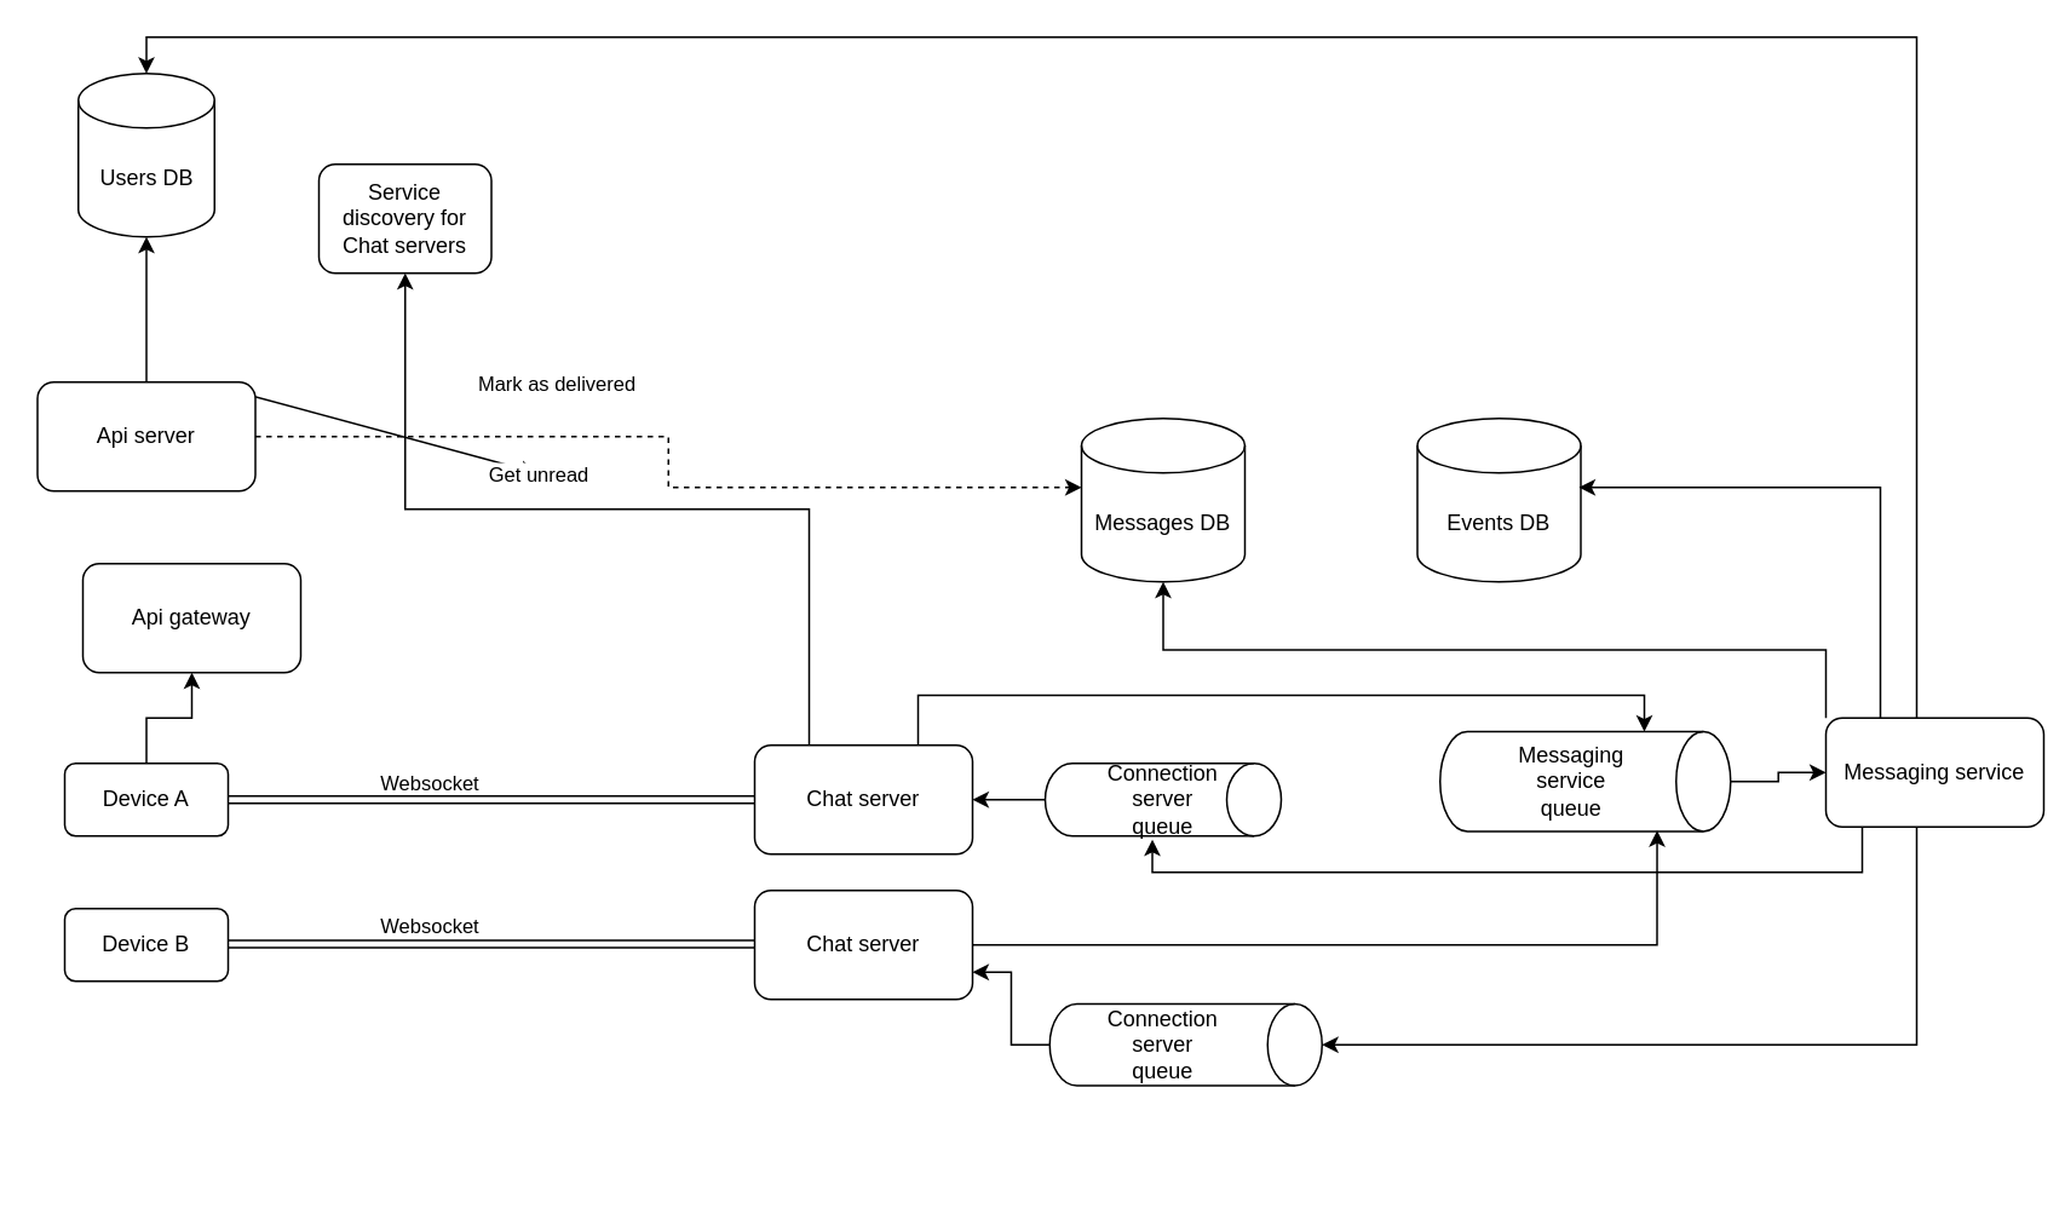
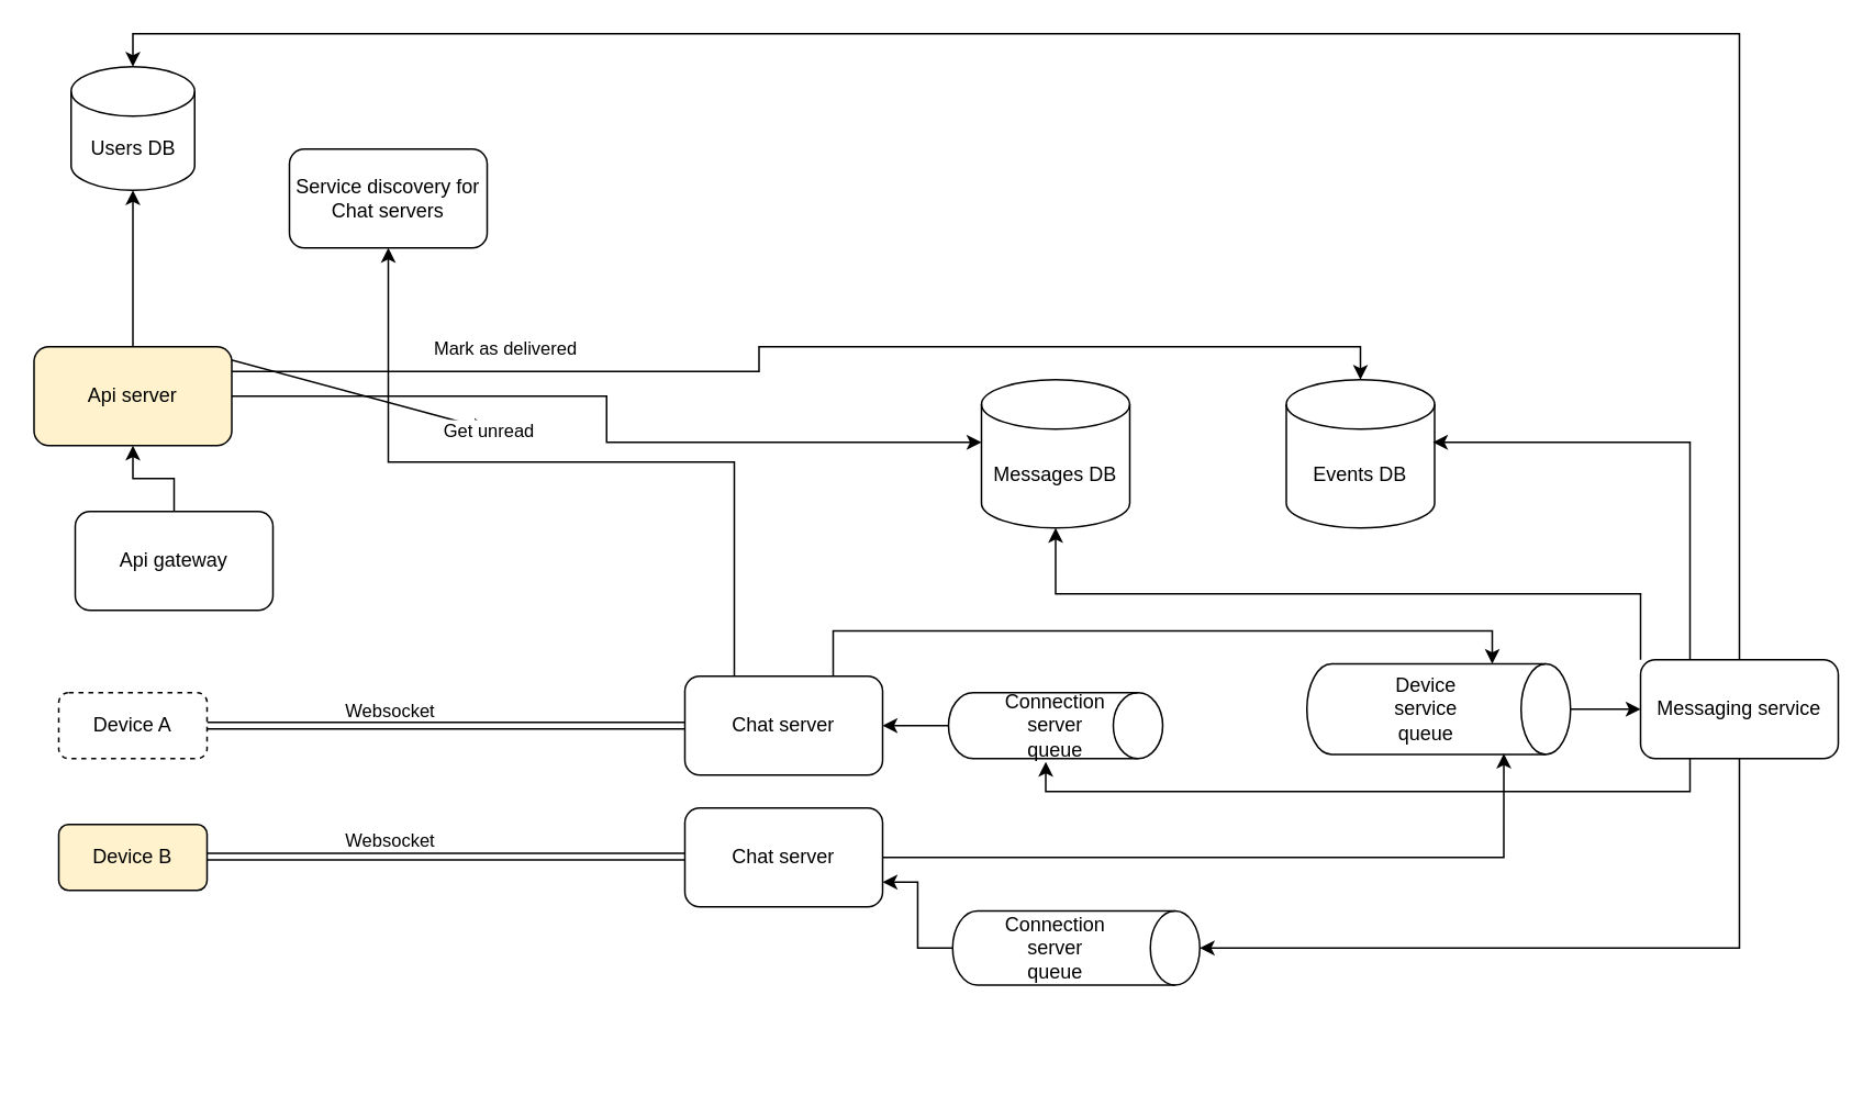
  <mxCell id="0" />
  <mxCell id="1" parent="0" />
  <mxCell id="2" style="rounded=0;orthogonalLoop=1;jettySize=auto;html=1;shape=link;" edge="1" parent="1" source="5" target="7"><mxGeometry relative="1" as="geometry" /></mxCell>
  <mxCell id="3" value="Websocket" style="edgeLabel;html=1;align=center;verticalAlign=middle;resizable=0;points=[];" vertex="1" connectable="0" parent="2"><mxGeometry x="-0.428" y="1" relative="1" as="geometry"><mxPoint x="27" y="-9" as="offset" /></mxGeometry></mxCell>
- <mxCell id="4" style="edgeStyle=orthogonalEdgeStyle;rounded=0;orthogonalLoop=1;jettySize=auto;html=1;" edge="1" parent="1" source="5" target="10"><mxGeometry relative="1" as="geometry" /></mxCell>
- <mxCell id="5" value="Device A" style="rounded=1;whiteSpace=wrap;html=1;" vertex="1" parent="1"><mxGeometry x="35" y="420" width="90" height="40" as="geometry" /></mxCell>
+ <mxCell id="5" value="Device A" style="rounded=1;whiteSpace=wrap;html=1;dashed=1;" vertex="1" parent="1"><mxGeometry x="35" y="420" width="90" height="40" as="geometry" /></mxCell>
  <mxCell id="6" style="edgeStyle=orthogonalEdgeStyle;rounded=0;orthogonalLoop=1;jettySize=auto;html=1;exitX=0.25;exitY=0;exitDx=0;exitDy=0;" edge="1" parent="1" source="7" target="41"><mxGeometry relative="1" as="geometry" /></mxCell>
  <mxCell id="7" value="Chat server" style="rounded=1;whiteSpace=wrap;html=1;" vertex="1" parent="1"><mxGeometry x="415" y="410" width="120" height="60" as="geometry" /></mxCell>
  <mxCell id="8" value="Chat server" style="rounded=1;whiteSpace=wrap;html=1;" vertex="1" parent="1"><mxGeometry x="415" y="490" width="120" height="60" as="geometry" /></mxCell>
+ <mxCell id="9" style="edgeStyle=orthogonalEdgeStyle;rounded=0;orthogonalLoop=1;jettySize=auto;html=1;" edge="1" parent="1" source="10" target="13"><mxGeometry relative="1" as="geometry" /></mxCell>
  <mxCell id="10" value="Api gateway" style="rounded=1;whiteSpace=wrap;html=1;" vertex="1" parent="1"><mxGeometry x="45" y="310" width="120" height="60" as="geometry" /></mxCell>
  <mxCell id="11" style="edgeStyle=orthogonalEdgeStyle;rounded=0;orthogonalLoop=1;jettySize=auto;html=1;" edge="1" parent="1" source="13" target="14"><mxGeometry relative="1" as="geometry" /></mxCell>
  <mxCell id="12" style="edgeStyle=orthogonalEdgeStyle;rounded=0;orthogonalLoop=1;jettySize=auto;html=1;exitX=0.75;exitY=0;exitDx=0;exitDy=0;" edge="1" parent="1" source="13" target="20"><mxGeometry relative="1" as="geometry" /></mxCell>
- <mxCell id="13" value="Api server" style="rounded=1;whiteSpace=wrap;html=1;" vertex="1" parent="1"><mxGeometry x="20" y="210" width="120" height="60" as="geometry" /></mxCell>
- <mxCell id="14" value="Users DB" style="shape=cylinder3;whiteSpace=wrap;html=1;boundedLbl=1;backgroundOutline=1;size=15;" vertex="1" parent="1"><mxGeometry x="42.5" y="40" width="75" height="90" as="geometry" /></mxCell>
+ <mxCell id="13" value="Api server" style="rounded=1;whiteSpace=wrap;html=1;fillColor=#fff2cc;" vertex="1" parent="1"><mxGeometry x="20" y="210" width="120" height="60" as="geometry" /></mxCell>
+ <mxCell id="14" value="Users DB" style="shape=cylinder3;whiteSpace=wrap;html=1;boundedLbl=1;backgroundOutline=1;size=15;" vertex="1" parent="1"><mxGeometry x="42.5" y="40" width="75" height="75" as="geometry" /></mxCell>
  <mxCell id="15" value="Messages DB" style="shape=cylinder3;whiteSpace=wrap;html=1;boundedLbl=1;backgroundOutline=1;size=15;" vertex="1" parent="1"><mxGeometry x="595" y="230" width="90" height="90" as="geometry" /></mxCell>
  <mxCell id="16" value="Events DB" style="shape=cylinder3;whiteSpace=wrap;html=1;boundedLbl=1;backgroundOutline=1;size=15;" vertex="1" parent="1"><mxGeometry x="780" y="230" width="90" height="90" as="geometry" /></mxCell>
- <mxCell id="17" style="edgeStyle=orthogonalEdgeStyle;rounded=0;orthogonalLoop=1;jettySize=auto;html=1;entryX=0;entryY=0.422;entryDx=0;entryDy=0;entryPerimeter=0;dashed=1;" edge="1" parent="1" source="13" target="15"><mxGeometry relative="1" as="geometry" /></mxCell>
+ <mxCell id="17" style="edgeStyle=orthogonalEdgeStyle;rounded=0;orthogonalLoop=1;jettySize=auto;html=1;entryX=0;entryY=0.422;entryDx=0;entryDy=0;entryPerimeter=0;" edge="1" parent="1" source="13" target="15"><mxGeometry relative="1" as="geometry" /></mxCell>
  <mxCell id="18" value="Mark as delivered" style="edgeLabel;html=1;align=center;verticalAlign=middle;resizable=0;points=[];" vertex="1" connectable="0" parent="17"><mxGeometry x="-0.59" y="-4" relative="1" as="geometry"><mxPoint x="66" y="-34" as="offset" /></mxGeometry></mxCell>
+ <mxCell id="19" style="edgeStyle=orthogonalEdgeStyle;rounded=0;orthogonalLoop=1;jettySize=auto;html=1;exitX=1;exitY=0.25;exitDx=0;exitDy=0;entryX=0.5;entryY=0;entryDx=0;entryDy=0;entryPerimeter=0;" edge="1" parent="1" source="13" target="16"><mxGeometry relative="1" as="geometry" /></mxCell>
  <mxCell id="20" value="Get unread" style="edgeLabel;html=1;align=center;verticalAlign=middle;resizable=0;points=[];" vertex="1" connectable="0" parent="1"><mxGeometry x="295" as="geometry" y="260" /></mxCell>
  <mxCell id="21" style="edgeStyle=orthogonalEdgeStyle;rounded=0;orthogonalLoop=1;jettySize=auto;html=1;exitX=0;exitY=0;exitDx=0;exitDy=0;" edge="1" parent="1" source="23" target="15"><mxGeometry relative="1" as="geometry" /></mxCell>
  <mxCell id="22" style="edgeStyle=orthogonalEdgeStyle;rounded=0;orthogonalLoop=1;jettySize=auto;html=1;exitX=0.25;exitY=1;exitDx=0;exitDy=0;entryX=1.05;entryY=0.546;entryDx=0;entryDy=0;entryPerimeter=0;" edge="1" parent="1" source="23" target="32"><mxGeometry relative="1" as="geometry"><Array as="points"><mxPoint x="1025" y="480" /><mxPoint x="634" y="480" /></Array></mxGeometry></mxCell>
- <mxCell id="23" value="Messaging service" style="rounded=1;whiteSpace=wrap;html=1;" vertex="1" parent="1"><mxGeometry x="1005" y="395" width="120" height="60" as="geometry" /></mxCell>
+ <mxCell id="23" value="Messaging service" style="rounded=1;whiteSpace=wrap;html=1;" vertex="1" parent="1"><mxGeometry x="995" y="400" width="120" height="60" as="geometry" /></mxCell>
  <mxCell id="24" style="edgeStyle=orthogonalEdgeStyle;rounded=0;orthogonalLoop=1;jettySize=auto;html=1;" edge="1" parent="1" source="25" target="23"><mxGeometry relative="1" as="geometry" /></mxCell>
  <mxCell id="25" value="" style="shape=cylinder3;whiteSpace=wrap;html=1;boundedLbl=1;backgroundOutline=1;size=15;rotation=90;" vertex="1" parent="1"><mxGeometry x="845" y="350" width="55" height="160" as="geometry" /></mxCell>
- <mxCell id="26" value="Messaging service queue" style="text;html=1;align=center;verticalAlign=middle;whiteSpace=wrap;rounded=0;" vertex="1" parent="1"><mxGeometry x="835" y="415" width="60" height="30" as="geometry" /></mxCell>
+ <mxCell id="26" value="Device service queue" style="text;html=1;align=center;verticalAlign=middle;whiteSpace=wrap;rounded=0;" vertex="1" parent="1"><mxGeometry x="835" y="415" width="60" height="30" as="geometry" /></mxCell>
  <mxCell id="27" style="edgeStyle=orthogonalEdgeStyle;rounded=0;orthogonalLoop=1;jettySize=auto;html=1;exitX=0.75;exitY=0;exitDx=0;exitDy=0;entryX=0;entryY=0;entryDx=0;entryDy=47.5;entryPerimeter=0;" edge="1" parent="1" source="7" target="25"><mxGeometry relative="1" as="geometry" /></mxCell>
  <mxCell id="28" style="edgeStyle=orthogonalEdgeStyle;rounded=0;orthogonalLoop=1;jettySize=auto;html=1;entryX=0.991;entryY=0.253;entryDx=0;entryDy=0;entryPerimeter=0;" edge="1" parent="1" source="8" target="25"><mxGeometry relative="1" as="geometry" /></mxCell>
  <mxCell id="29" style="edgeStyle=orthogonalEdgeStyle;rounded=0;orthogonalLoop=1;jettySize=auto;html=1;entryX=0.5;entryY=0;entryDx=0;entryDy=0;entryPerimeter=0;" edge="1" parent="1" source="23" target="14"><mxGeometry relative="1" as="geometry"><Array as="points"><mxPoint x="1055" y="20" /><mxPoint x="80" y="20" /></Array></mxGeometry></mxCell>
  <mxCell id="30" style="edgeStyle=orthogonalEdgeStyle;rounded=0;orthogonalLoop=1;jettySize=auto;html=1;exitX=0.25;exitY=0;exitDx=0;exitDy=0;entryX=0.989;entryY=0.422;entryDx=0;entryDy=0;entryPerimeter=0;" edge="1" parent="1" source="23" target="16"><mxGeometry relative="1" as="geometry" /></mxCell>
  <mxCell id="31" style="edgeStyle=orthogonalEdgeStyle;rounded=0;orthogonalLoop=1;jettySize=auto;html=1;entryX=1;entryY=0.5;entryDx=0;entryDy=0;" edge="1" parent="1" source="32" target="7"><mxGeometry relative="1" as="geometry" /></mxCell>
  <mxCell id="32" value="" style="shape=cylinder3;whiteSpace=wrap;html=1;boundedLbl=1;backgroundOutline=1;size=15;rotation=90;" vertex="1" parent="1"><mxGeometry x="620" y="375" width="40" height="130" as="geometry" /></mxCell>
- <mxCell id="33" value="Device B" style="rounded=1;whiteSpace=wrap;html=1;" vertex="1" parent="1"><mxGeometry x="35" y="500" width="90" height="40" as="geometry" /></mxCell>
+ <mxCell id="33" value="Device B" style="rounded=1;whiteSpace=wrap;html=1;fillColor=#fff2cc;" vertex="1" parent="1"><mxGeometry x="35" y="500" width="90" height="40" as="geometry" /></mxCell>
  <mxCell id="34" style="rounded=0;orthogonalLoop=1;jettySize=auto;html=1;shape=link;" edge="1" parent="1"><mxGeometry relative="1" as="geometry"><mxPoint x="125" y="519.5" as="sourcePoint" /><mxPoint x="415" y="519.5" as="targetPoint" /></mxGeometry></mxCell>
  <mxCell id="35" value="Websocket" style="edgeLabel;html=1;align=center;verticalAlign=middle;resizable=0;points=[];" vertex="1" connectable="0" parent="34"><mxGeometry x="-0.428" y="1" relative="1" as="geometry"><mxPoint x="27" y="-9" as="offset" /></mxGeometry></mxCell>
  <mxCell id="36" style="edgeStyle=orthogonalEdgeStyle;rounded=0;orthogonalLoop=1;jettySize=auto;html=1;entryX=1;entryY=0.75;entryDx=0;entryDy=0;" edge="1" parent="1" source="37" target="8"><mxGeometry relative="1" as="geometry" /></mxCell>
  <mxCell id="37" value="" style="shape=cylinder3;whiteSpace=wrap;html=1;boundedLbl=1;backgroundOutline=1;size=15;rotation=90;" vertex="1" parent="1"><mxGeometry x="630" y="500" width="45" height="150" as="geometry" /></mxCell>
  <mxCell id="38" value="Connection server queue" style="text;html=1;align=center;verticalAlign=middle;whiteSpace=wrap;rounded=0;" vertex="1" parent="1"><mxGeometry x="610" y="560" width="60" height="30" as="geometry" /></mxCell>
  <mxCell id="39" style="edgeStyle=orthogonalEdgeStyle;rounded=0;orthogonalLoop=1;jettySize=auto;html=1;entryX=0.5;entryY=0;entryDx=0;entryDy=0;entryPerimeter=0;" edge="1" parent="1" source="23" target="37"><mxGeometry relative="1" as="geometry"><Array as="points"><mxPoint x="1055" y="575" /></Array></mxGeometry></mxCell>
  <mxCell id="40" value="Connection server queue" style="text;html=1;align=center;verticalAlign=middle;whiteSpace=wrap;rounded=0;" vertex="1" parent="1"><mxGeometry x="610" y="425" width="60" height="30" as="geometry" /></mxCell>
- <mxCell id="41" value="Service discovery for Chat servers" style="rounded=1;whiteSpace=wrap;html=1;" vertex="1" parent="1"><mxGeometry x="175" y="90" width="95" height="60" as="geometry" /></mxCell>
+ <mxCell id="41" value="Service discovery for Chat servers" style="rounded=1;whiteSpace=wrap;html=1;" vertex="1" parent="1"><mxGeometry x="175" y="90" width="120" height="60" as="geometry" /></mxCell>
